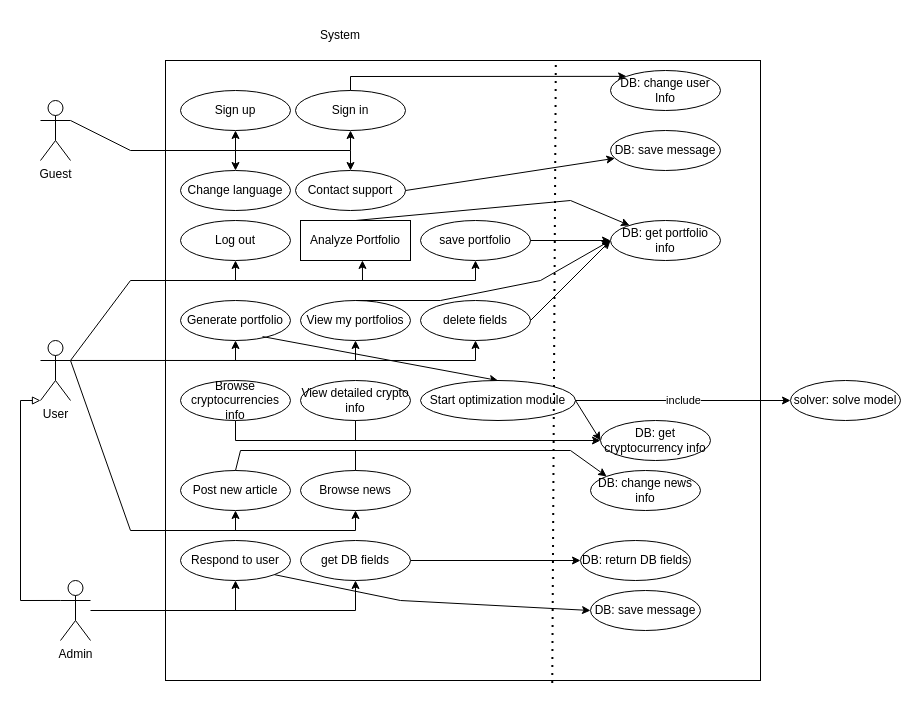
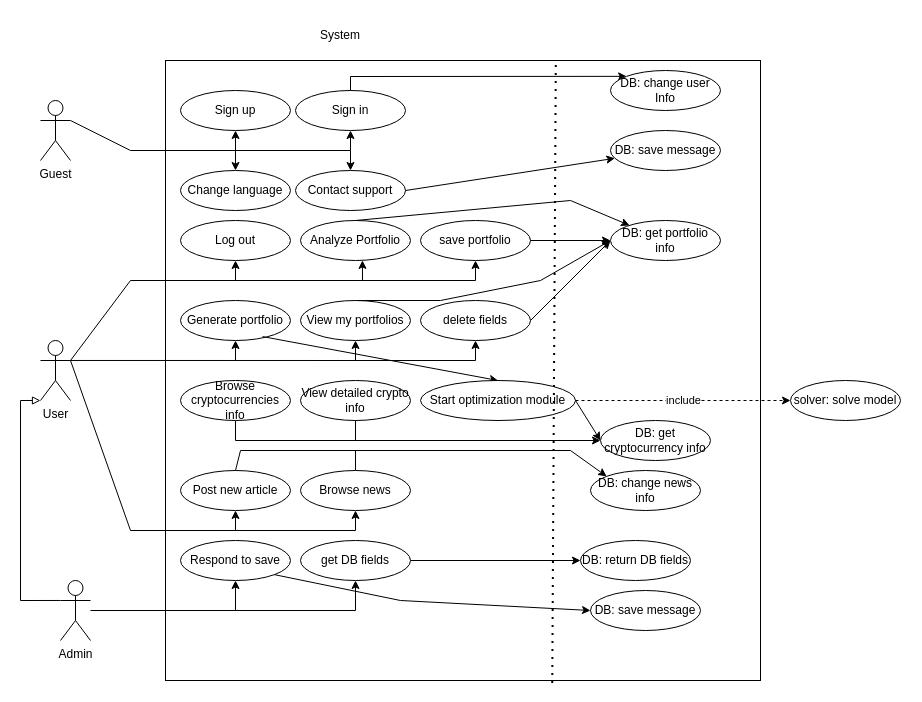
  <mxCell id="0" />
  <mxCell id="1" parent="0" />
  <mxCell id="2" value="Guest" style="shape=umlActor;verticalLabelPosition=bottom;verticalAlign=top;html=1;outlineConnect=0;" parent="1" vertex="1"><mxGeometry x="40" y="100" width="30" height="60" as="geometry" /></mxCell>
  <mxCell id="3" value="User" style="shape=umlActor;verticalLabelPosition=bottom;verticalAlign=top;html=1;outlineConnect=0;" parent="1" vertex="1"><mxGeometry x="40" y="340" width="30" height="60" as="geometry" /></mxCell>
  <mxCell id="4" value="" style="rounded=0;whiteSpace=wrap;html=1;" parent="1" vertex="1"><mxGeometry x="165" y="60" width="595" height="620" as="geometry" /></mxCell>
  <mxCell id="5" value="Admin" style="shape=umlActor;verticalLabelPosition=bottom;verticalAlign=top;html=1;outlineConnect=0;" parent="1" vertex="1"><mxGeometry x="60" y="580" width="30" height="60" as="geometry" /></mxCell>
  <mxCell id="6" value="System" style="text;html=1;align=center;verticalAlign=middle;whiteSpace=wrap;rounded=0;" parent="1" vertex="1"><mxGeometry x="310" y="20" width="60" height="30" as="geometry" /></mxCell>
  <mxCell id="7" value="Sign up" style="ellipse;whiteSpace=wrap;html=1;" parent="1" vertex="1"><mxGeometry x="180" y="90" width="110" height="40" as="geometry" /></mxCell>
  <mxCell id="8" value="Change language" style="ellipse;whiteSpace=wrap;html=1;" parent="1" vertex="1"><mxGeometry x="180" y="170" width="110" height="40" as="geometry" /></mxCell>
  <mxCell id="9" value="Sign in" style="ellipse;whiteSpace=wrap;html=1;" parent="1" vertex="1"><mxGeometry x="295" y="90" width="110" height="40" as="geometry" /></mxCell>
  <mxCell id="10" value="Contact support" style="ellipse;whiteSpace=wrap;html=1;" parent="1" vertex="1"><mxGeometry x="295" y="170" width="110" height="40" as="geometry" /></mxCell>
  <mxCell id="11" value="" style="endArrow=classic;html=1;rounded=0;exitX=1;exitY=0.333;exitDx=0;exitDy=0;exitPerimeter=0;entryX=0.5;entryY=1;entryDx=0;entryDy=0;" parent="1" source="2" target="9" edge="1"><mxGeometry width="50" height="50" relative="1" as="geometry"><mxPoint x="340" y="260" as="sourcePoint" /><mxPoint x="390" y="210" as="targetPoint" /><Array as="points"><mxPoint x="130" y="150" /><mxPoint x="350" y="150" /></Array></mxGeometry></mxCell>
  <mxCell id="12" value="" style="endArrow=classic;html=1;rounded=0;" parent="1" target="10" edge="1"><mxGeometry width="50" height="50" relative="1" as="geometry"><mxPoint x="350" y="150" as="sourcePoint" /><mxPoint x="390" y="210" as="targetPoint" /></mxGeometry></mxCell>
  <mxCell id="13" value="" style="endArrow=classic;html=1;rounded=0;entryX=0.5;entryY=0;entryDx=0;entryDy=0;" parent="1" target="8" edge="1"><mxGeometry width="50" height="50" relative="1" as="geometry"><mxPoint x="235" y="150" as="sourcePoint" /><mxPoint x="390" y="210" as="targetPoint" /></mxGeometry></mxCell>
  <mxCell id="14" value="" style="endArrow=classic;html=1;rounded=0;entryX=0.5;entryY=1;entryDx=0;entryDy=0;" parent="1" target="7" edge="1"><mxGeometry width="50" height="50" relative="1" as="geometry"><mxPoint x="235" y="150" as="sourcePoint" /><mxPoint x="390" y="210" as="targetPoint" /></mxGeometry></mxCell>
  <mxCell id="15" value="" style="endArrow=classic;html=1;rounded=0;exitX=0.5;exitY=0;exitDx=0;exitDy=0;entryX=0;entryY=0;entryDx=0;entryDy=0;" parent="1" source="9" target="16" edge="1"><mxGeometry width="50" height="50" relative="1" as="geometry"><mxPoint x="340" y="260" as="sourcePoint" /><mxPoint x="610" y="70" as="targetPoint" /><Array as="points"><mxPoint x="350" y="76" /></Array></mxGeometry></mxCell>
  <mxCell id="16" value="DB: change user Info" style="ellipse;whiteSpace=wrap;html=1;" parent="1" vertex="1"><mxGeometry x="610" y="70" width="110" height="40" as="geometry" /></mxCell>
  <mxCell id="17" value="" style="endArrow=classic;html=1;rounded=0;exitX=1;exitY=0.5;exitDx=0;exitDy=0;" parent="1" source="10" target="18" edge="1"><mxGeometry x="-0.001" width="50" height="50" relative="1" as="geometry"><mxPoint x="390" y="240" as="sourcePoint" /><mxPoint x="610" y="190" as="targetPoint" /><mxPoint as="offset" /></mxGeometry></mxCell>
  <mxCell id="18" value="DB: save message" style="ellipse;whiteSpace=wrap;html=1;" parent="1" vertex="1"><mxGeometry x="610" y="130" width="110" height="40" as="geometry" /></mxCell>
  <mxCell id="19" value="Log out" style="ellipse;whiteSpace=wrap;html=1;" parent="1" vertex="1"><mxGeometry x="180" y="220" width="110" height="40" as="geometry" /></mxCell>
  <mxCell id="20" value="Generate portfolio" style="ellipse;whiteSpace=wrap;html=1;" parent="1" vertex="1"><mxGeometry x="180" y="300" width="110" height="40" as="geometry" /></mxCell>
- <mxCell id="21" value="Analyze Portfolio" style="whiteSpace=wrap;html=1;rounded=0;" parent="1" vertex="1"><mxGeometry x="300" y="220" width="110" height="40" as="geometry" /></mxCell>
+ <mxCell id="21" value="Analyze Portfolio" style="ellipse;whiteSpace=wrap;html=1;" parent="1" vertex="1"><mxGeometry x="300" y="220" width="110" height="40" as="geometry" /></mxCell>
  <mxCell id="22" value="save portfolio" style="ellipse;whiteSpace=wrap;html=1;" parent="1" vertex="1"><mxGeometry x="420" y="220" width="110" height="40" as="geometry" /></mxCell>
  <mxCell id="23" value="delete fields" style="ellipse;whiteSpace=wrap;html=1;" parent="1" vertex="1"><mxGeometry x="420" y="300" width="110" height="40" as="geometry" /></mxCell>
  <mxCell id="24" value="" style="endArrow=classic;html=1;rounded=0;exitX=1;exitY=0.5;exitDx=0;exitDy=0;" parent="1" source="22" edge="1"><mxGeometry width="50" height="50" relative="1" as="geometry"><mxPoint x="510" y="220" as="sourcePoint" /><mxPoint x="610" y="240" as="targetPoint" /></mxGeometry></mxCell>
  <mxCell id="25" value="" style="endArrow=classic;html=1;rounded=0;exitX=1;exitY=0.5;exitDx=0;exitDy=0;" parent="1" source="23" edge="1"><mxGeometry width="50" height="50" relative="1" as="geometry"><mxPoint x="510" y="220" as="sourcePoint" /><mxPoint x="610" y="240" as="targetPoint" /></mxGeometry></mxCell>
  <mxCell id="26" value="DB: get portfolio info" style="ellipse;whiteSpace=wrap;html=1;" parent="1" vertex="1"><mxGeometry x="610" y="220" width="110" height="40" as="geometry" /></mxCell>
  <mxCell id="27" value="View my portfolios" style="ellipse;whiteSpace=wrap;html=1;" parent="1" vertex="1"><mxGeometry x="300" y="300" width="110" height="40" as="geometry" /></mxCell>
  <mxCell id="28" value="" style="endArrow=classic;html=1;rounded=0;exitX=0.5;exitY=0;exitDx=0;exitDy=0;entryX=0;entryY=0.5;entryDx=0;entryDy=0;" parent="1" source="27" target="26" edge="1"><mxGeometry width="50" height="50" relative="1" as="geometry"><mxPoint x="340" y="340" as="sourcePoint" /><mxPoint x="390" y="290" as="targetPoint" /><Array as="points"><mxPoint x="440" y="300" /><mxPoint x="540" y="280" /></Array></mxGeometry></mxCell>
  <mxCell id="29" value="" style="endArrow=classic;html=1;rounded=0;exitX=1;exitY=0.333;exitDx=0;exitDy=0;exitPerimeter=0;entryX=0.5;entryY=1;entryDx=0;entryDy=0;" parent="1" source="3" target="22" edge="1"><mxGeometry width="50" height="50" relative="1" as="geometry"><mxPoint x="340" y="340" as="sourcePoint" /><mxPoint x="390" y="290" as="targetPoint" /><Array as="points"><mxPoint x="130" y="280" /><mxPoint x="475" y="280" /></Array></mxGeometry></mxCell>
  <mxCell id="30" value="" style="endArrow=classic;html=1;rounded=0;exitX=0.5;exitY=0;exitDx=0;exitDy=0;" parent="1" source="21" target="26" edge="1"><mxGeometry width="50" height="50" relative="1" as="geometry"><mxPoint x="340" y="300" as="sourcePoint" /><mxPoint x="390" y="250" as="targetPoint" /><Array as="points"><mxPoint x="570" y="200" /></Array></mxGeometry></mxCell>
  <mxCell id="31" value="" style="endArrow=classic;html=1;rounded=0;entryX=0.5;entryY=1;entryDx=0;entryDy=0;" parent="1" target="19" edge="1"><mxGeometry width="50" height="50" relative="1" as="geometry"><mxPoint x="235" y="280" as="sourcePoint" /><mxPoint x="390" y="250" as="targetPoint" /></mxGeometry></mxCell>
  <mxCell id="32" value="" style="endArrow=classic;html=1;rounded=0;entryX=0.563;entryY=0.998;entryDx=0;entryDy=0;entryPerimeter=0;" parent="1" target="21" edge="1"><mxGeometry width="50" height="50" relative="1" as="geometry"><mxPoint x="362" y="280" as="sourcePoint" /><mxPoint x="390" y="250" as="targetPoint" /></mxGeometry></mxCell>
  <mxCell id="33" value="" style="endArrow=classic;html=1;rounded=0;exitX=1;exitY=0.333;exitDx=0;exitDy=0;exitPerimeter=0;entryX=0.5;entryY=1;entryDx=0;entryDy=0;" parent="1" source="3" target="23" edge="1"><mxGeometry width="50" height="50" relative="1" as="geometry"><mxPoint x="340" y="300" as="sourcePoint" /><mxPoint x="390" y="250" as="targetPoint" /><Array as="points"><mxPoint x="475" y="360" /></Array></mxGeometry></mxCell>
  <mxCell id="34" value="" style="endArrow=classic;html=1;rounded=0;entryX=0.5;entryY=1;entryDx=0;entryDy=0;" parent="1" target="27" edge="1"><mxGeometry width="50" height="50" relative="1" as="geometry"><mxPoint x="355" y="360" as="sourcePoint" /><mxPoint x="390" y="250" as="targetPoint" /></mxGeometry></mxCell>
  <mxCell id="35" value="" style="endArrow=classic;html=1;rounded=0;entryX=0.5;entryY=1;entryDx=0;entryDy=0;" parent="1" target="20" edge="1"><mxGeometry width="50" height="50" relative="1" as="geometry"><mxPoint x="235" y="360" as="sourcePoint" /><mxPoint x="390" y="250" as="targetPoint" /></mxGeometry></mxCell>
  <mxCell id="36" value="" style="endArrow=classic;html=1;rounded=0;exitX=0.746;exitY=0.902;exitDx=0;exitDy=0;exitPerimeter=0;entryX=0.5;entryY=0;entryDx=0;entryDy=0;" parent="1" source="20" target="37" edge="1"><mxGeometry width="50" height="50" relative="1" as="geometry"><mxPoint x="340" y="370" as="sourcePoint" /><mxPoint x="390" y="320" as="targetPoint" /></mxGeometry></mxCell>
  <mxCell id="37" value="Start optimization module" style="ellipse;whiteSpace=wrap;html=1;" parent="1" vertex="1"><mxGeometry x="420" y="380" width="155" height="40" as="geometry" /></mxCell>
  <mxCell id="38" value="solver: solve model" style="ellipse;whiteSpace=wrap;html=1;" parent="1" vertex="1"><mxGeometry x="790" y="380" width="110" height="40" as="geometry" /></mxCell>
  <mxCell id="39" value="" style="endArrow=classic;html=1;rounded=0;exitX=1;exitY=0.5;exitDx=0;exitDy=0;entryX=0;entryY=0.5;entryDx=0;entryDy=0;" parent="1" source="37" target="44" edge="1"><mxGeometry x="0.102" y="-2" width="50" height="50" relative="1" as="geometry"><mxPoint x="520" y="360" as="sourcePoint" /><mxPoint x="600" y="325" as="targetPoint" /><mxPoint as="offset" /></mxGeometry></mxCell>
- <mxCell id="40" value="include" style="endArrow=classic;html=1;rounded=0;exitX=1;exitY=0.5;exitDx=0;exitDy=0;entryX=0;entryY=0.5;entryDx=0;entryDy=0;" parent="1" source="37" target="38" edge="1"><mxGeometry width="50" height="50" relative="1" as="geometry"><mxPoint x="520" y="360" as="sourcePoint" /><mxPoint x="570" y="310" as="targetPoint" /></mxGeometry></mxCell>
+ <mxCell id="40" value="include" style="endArrow=classic;html=1;rounded=0;exitX=1;exitY=0.5;exitDx=0;exitDy=0;entryX=0;entryY=0.5;entryDx=0;entryDy=0;dashed=1;" parent="1" source="37" target="38" edge="1"><mxGeometry width="50" height="50" relative="1" as="geometry"><mxPoint x="520" y="360" as="sourcePoint" /><mxPoint x="570" y="310" as="targetPoint" /></mxGeometry></mxCell>
  <mxCell id="41" value="" style="edgeStyle=orthogonalEdgeStyle;rounded=0;orthogonalLoop=1;jettySize=auto;html=1;exitX=0.5;exitY=1;exitDx=0;exitDy=0;entryX=0;entryY=0.5;entryDx=0;entryDy=0;" parent="1" source="42" target="44" edge="1"><mxGeometry relative="1" as="geometry" /></mxCell>
  <mxCell id="42" value="Browse cryptocurrencies info" style="ellipse;whiteSpace=wrap;html=1;" parent="1" vertex="1"><mxGeometry x="180" y="380" width="110" height="40" as="geometry" /></mxCell>
  <mxCell id="43" value="View detailed crypto info" style="ellipse;whiteSpace=wrap;html=1;" parent="1" vertex="1"><mxGeometry x="300" y="380" width="110" height="40" as="geometry" /></mxCell>
  <mxCell id="44" value="DB: get cryptocurrency info" style="ellipse;whiteSpace=wrap;html=1;" parent="1" vertex="1"><mxGeometry x="600" y="420" width="110" height="40" as="geometry" /></mxCell>
  <mxCell id="45" value="" style="endArrow=none;html=1;rounded=0;exitX=0.5;exitY=1;exitDx=0;exitDy=0;" parent="1" source="43" edge="1"><mxGeometry width="50" height="50" relative="1" as="geometry"><mxPoint x="360" y="430" as="sourcePoint" /><mxPoint x="355" y="440" as="targetPoint" /></mxGeometry></mxCell>
  <mxCell id="46" value="Browse news" style="ellipse;whiteSpace=wrap;html=1;" parent="1" vertex="1"><mxGeometry x="300" y="470" width="110" height="40" as="geometry" /></mxCell>
  <mxCell id="47" value="Post new article" style="ellipse;whiteSpace=wrap;html=1;" parent="1" vertex="1"><mxGeometry x="180" y="470" width="110" height="40" as="geometry" /></mxCell>
  <mxCell id="48" value="" style="endArrow=classic;html=1;rounded=0;entryX=0.5;entryY=1;entryDx=0;entryDy=0;" parent="1" target="46" edge="1"><mxGeometry width="50" height="50" relative="1" as="geometry"><mxPoint x="70" y="360" as="sourcePoint" /><mxPoint x="410" y="380" as="targetPoint" /><Array as="points"><mxPoint x="130" y="530" /><mxPoint x="355" y="530" /></Array></mxGeometry></mxCell>
  <mxCell id="49" value="" style="endArrow=classic;html=1;rounded=0;entryX=0.5;entryY=1;entryDx=0;entryDy=0;" parent="1" target="47" edge="1"><mxGeometry width="50" height="50" relative="1" as="geometry"><mxPoint x="235" y="530" as="sourcePoint" /><mxPoint x="410" y="380" as="targetPoint" /></mxGeometry></mxCell>
  <mxCell id="50" value="" style="endArrow=classic;html=1;rounded=0;exitX=0.5;exitY=0;exitDx=0;exitDy=0;entryX=0;entryY=0;entryDx=0;entryDy=0;" parent="1" source="47" target="51" edge="1"><mxGeometry width="50" height="50" relative="1" as="geometry"><mxPoint x="360" y="430" as="sourcePoint" /><mxPoint x="580" y="480" as="targetPoint" /><Array as="points"><mxPoint x="240" y="450" /><mxPoint x="570" y="450" /></Array></mxGeometry></mxCell>
  <mxCell id="51" value="DB: change news info" style="ellipse;whiteSpace=wrap;html=1;" parent="1" vertex="1"><mxGeometry x="590" y="470" width="110" height="40" as="geometry" /></mxCell>
  <mxCell id="52" value="" style="endArrow=none;html=1;rounded=0;exitX=0.5;exitY=0;exitDx=0;exitDy=0;" parent="1" source="46" edge="1"><mxGeometry width="50" height="50" relative="1" as="geometry"><mxPoint x="360" y="430" as="sourcePoint" /><mxPoint x="355" y="450" as="targetPoint" /></mxGeometry></mxCell>
- <mxCell id="53" value="Respond to user" style="ellipse;whiteSpace=wrap;html=1;" parent="1" vertex="1"><mxGeometry x="180" y="540" width="110" height="40" as="geometry" /></mxCell>
+ <mxCell id="53" value="Respond to save" style="ellipse;whiteSpace=wrap;html=1;" parent="1" vertex="1"><mxGeometry x="180" y="540" width="110" height="40" as="geometry" /></mxCell>
  <mxCell id="54" style="edgeStyle=orthogonalEdgeStyle;rounded=0;orthogonalLoop=1;jettySize=auto;html=1;exitX=1;exitY=0.5;exitDx=0;exitDy=0;entryX=0;entryY=0.5;entryDx=0;entryDy=0;" parent="1" source="55" target="59" edge="1"><mxGeometry relative="1" as="geometry"><mxPoint x="580" y="560.069" as="targetPoint" /></mxGeometry></mxCell>
  <mxCell id="55" value="get DB fields" style="ellipse;whiteSpace=wrap;html=1;" parent="1" vertex="1"><mxGeometry x="300" y="540" width="110" height="40" as="geometry" /></mxCell>
  <mxCell id="56" value="" style="endArrow=classic;html=1;rounded=0;entryX=0.5;entryY=1;entryDx=0;entryDy=0;" parent="1" source="5" target="55" edge="1"><mxGeometry width="50" height="50" relative="1" as="geometry"><mxPoint x="300" y="510" as="sourcePoint" /><mxPoint x="350" y="460" as="targetPoint" /><Array as="points"><mxPoint x="355" y="610" /></Array></mxGeometry></mxCell>
  <mxCell id="57" value="" style="endArrow=classic;html=1;rounded=0;" parent="1" target="53" edge="1"><mxGeometry width="50" height="50" relative="1" as="geometry"><mxPoint x="235" y="610" as="sourcePoint" /><mxPoint x="350" y="460" as="targetPoint" /></mxGeometry></mxCell>
  <mxCell id="58" value="" style="endArrow=classic;html=1;rounded=0;exitX=1;exitY=1;exitDx=0;exitDy=0;entryX=0;entryY=0.5;entryDx=0;entryDy=0;" parent="1" source="53" target="60" edge="1"><mxGeometry width="50" height="50" relative="1" as="geometry"><mxPoint x="350" y="560" as="sourcePoint" /><mxPoint x="610" y="640" as="targetPoint" /><Array as="points"><mxPoint x="400" y="600" /></Array></mxGeometry></mxCell>
  <mxCell id="59" value="DB: return DB fields" style="ellipse;whiteSpace=wrap;html=1;" parent="1" vertex="1"><mxGeometry x="580" y="540" width="110" height="40" as="geometry" /></mxCell>
  <mxCell id="60" value="DB: save message" style="ellipse;whiteSpace=wrap;html=1;" parent="1" vertex="1"><mxGeometry x="590" y="590" width="110" height="40" as="geometry" /></mxCell>
  <mxCell id="61" value="" style="endArrow=block;html=1;rounded=0;exitX=0;exitY=0.333;exitDx=0;exitDy=0;exitPerimeter=0;entryX=0;entryY=1;entryDx=0;entryDy=0;entryPerimeter=0;endFill=0;" parent="1" source="5" target="3" edge="1"><mxGeometry width="50" height="50" relative="1" as="geometry"><mxPoint x="380" y="360" as="sourcePoint" /><mxPoint x="430" y="310" as="targetPoint" /><Array as="points"><mxPoint x="20" y="600" /><mxPoint x="20" y="400" /></Array></mxGeometry></mxCell>
  <mxCell id="62" value="" style="endArrow=none;dashed=1;html=1;dashPattern=1 3;strokeWidth=2;rounded=0;entryX=0.656;entryY=-0.001;entryDx=0;entryDy=0;entryPerimeter=0;exitX=0.65;exitY=1.004;exitDx=0;exitDy=0;exitPerimeter=0;" parent="1" source="4" target="4" edge="1"><mxGeometry width="50" height="50" relative="1" as="geometry"><mxPoint x="430" y="300" as="sourcePoint" /><mxPoint x="480" y="250" as="targetPoint" /></mxGeometry></mxCell>
